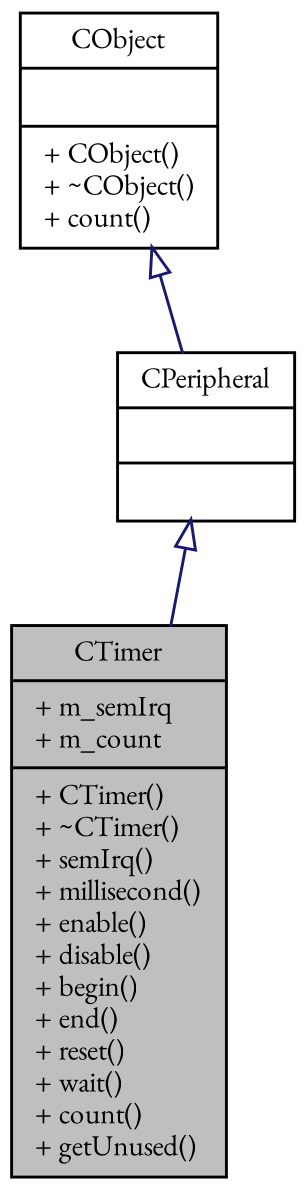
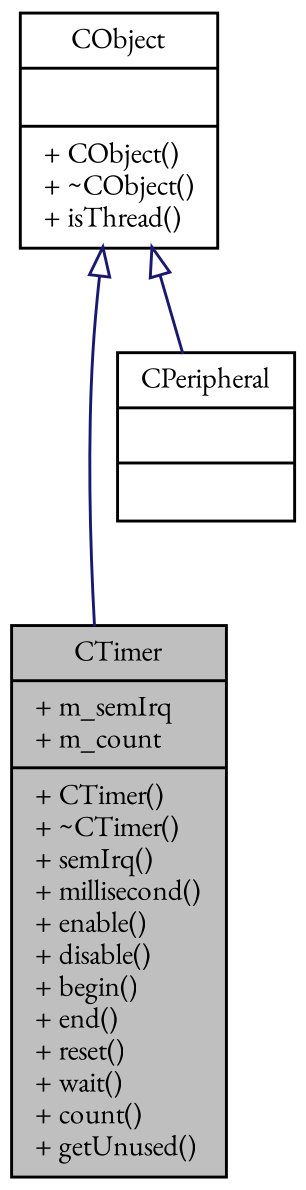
  digraph {
    fontname="EB Garamond"
    node [color=black fillcolor=white fontname="EB Garamond" fontsize=10 shape=record style=filled]
    edge [arrowtail=onormal color=midnightblue dir=back fontname="EB Garamond" fontsize=10 labelfontname=Helvetica labelfontsize=10 style=solid]
    n1 [fillcolor=grey75 fontcolor=black height=0.2 label="{CTimer\n|+ m_semIrq\l+ m_count\l|+ CTimer()\l+ ~CTimer()\l+ semIrq()\l+ millisecond()\l+ enable()\l+ disable()\l+ begin()\l+ end()\l+ reset()\l+ wait()\l+ count()\l+ getUnused()\l}" width=0.4]
    n2 [height=0.2 label="{CPeripheral\n||}" width=0.4]
-   n3 [height=0.2 label="{CObject\n||+ CObject()\l+ ~CObject()\l+ count()\l}" width=0.4]
-   n2 -> n1
+   n3 [height=0.2 label="{CObject\n||+ CObject()\l+ ~CObject()\l+ isThread()\l}" width=0.4]
+   n3 -> n1
    n3 -> n2
  }
